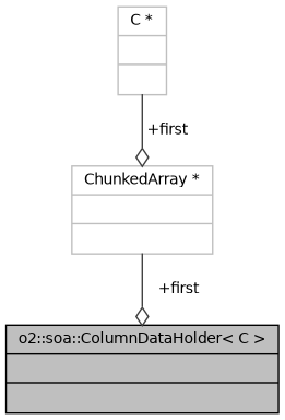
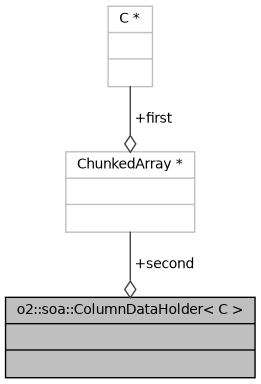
  digraph {
    node [color=grey75 fontname=Helvetica fontsize=10 shape=record]
    edge [arrowhead=odiamond color=grey25 fontname=Helvetica fontsize=10 labelfontname=Helvetica labelfontsize=10 style=solid]
    n1 [color=black fillcolor=grey75 fontcolor=black height=0.2 label="{o2::soa::ColumnDataHolder\< C \>\n||}" style=filled width=0.4]
    n2 [height=0.2 label="{ChunkedArray *\n||}" width=0.4]
    n3 [height=0.2 label="{C *\n||}" width=0.4]
-   n2 -> n1 [label=" +first"]
+   n2 -> n1 [label=" +second"]
    n3 -> n2 [label=" +first"]
  }
